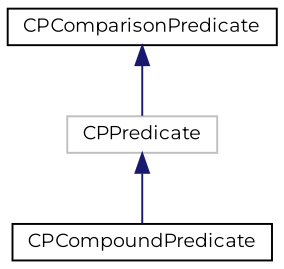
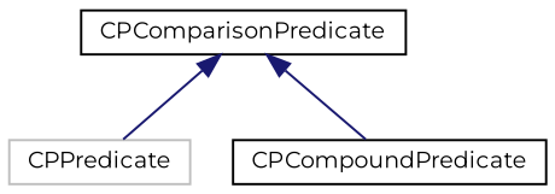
  digraph {
    fontname=Montserrat
    rankdir=TB
    node [color=black fillcolor=white fontname=Montserrat fontsize=10 shape=record style=filled]
    edge [color=midnightblue dir=back fontname=Montserrat fontsize=10 labelfontname=Helvetica labelfontsize=10 style=solid]
    n1 [color=grey75 height=0.2 label=CPPredicate width=0.4]
    n2 [height=0.2 label=CPCompoundPredicate width=0.4]
    n3 [height=0.2 label=CPComparisonPredicate width=0.4]
-   n1 -> n2
+   n3 -> n2
    n3 -> n1
  }
